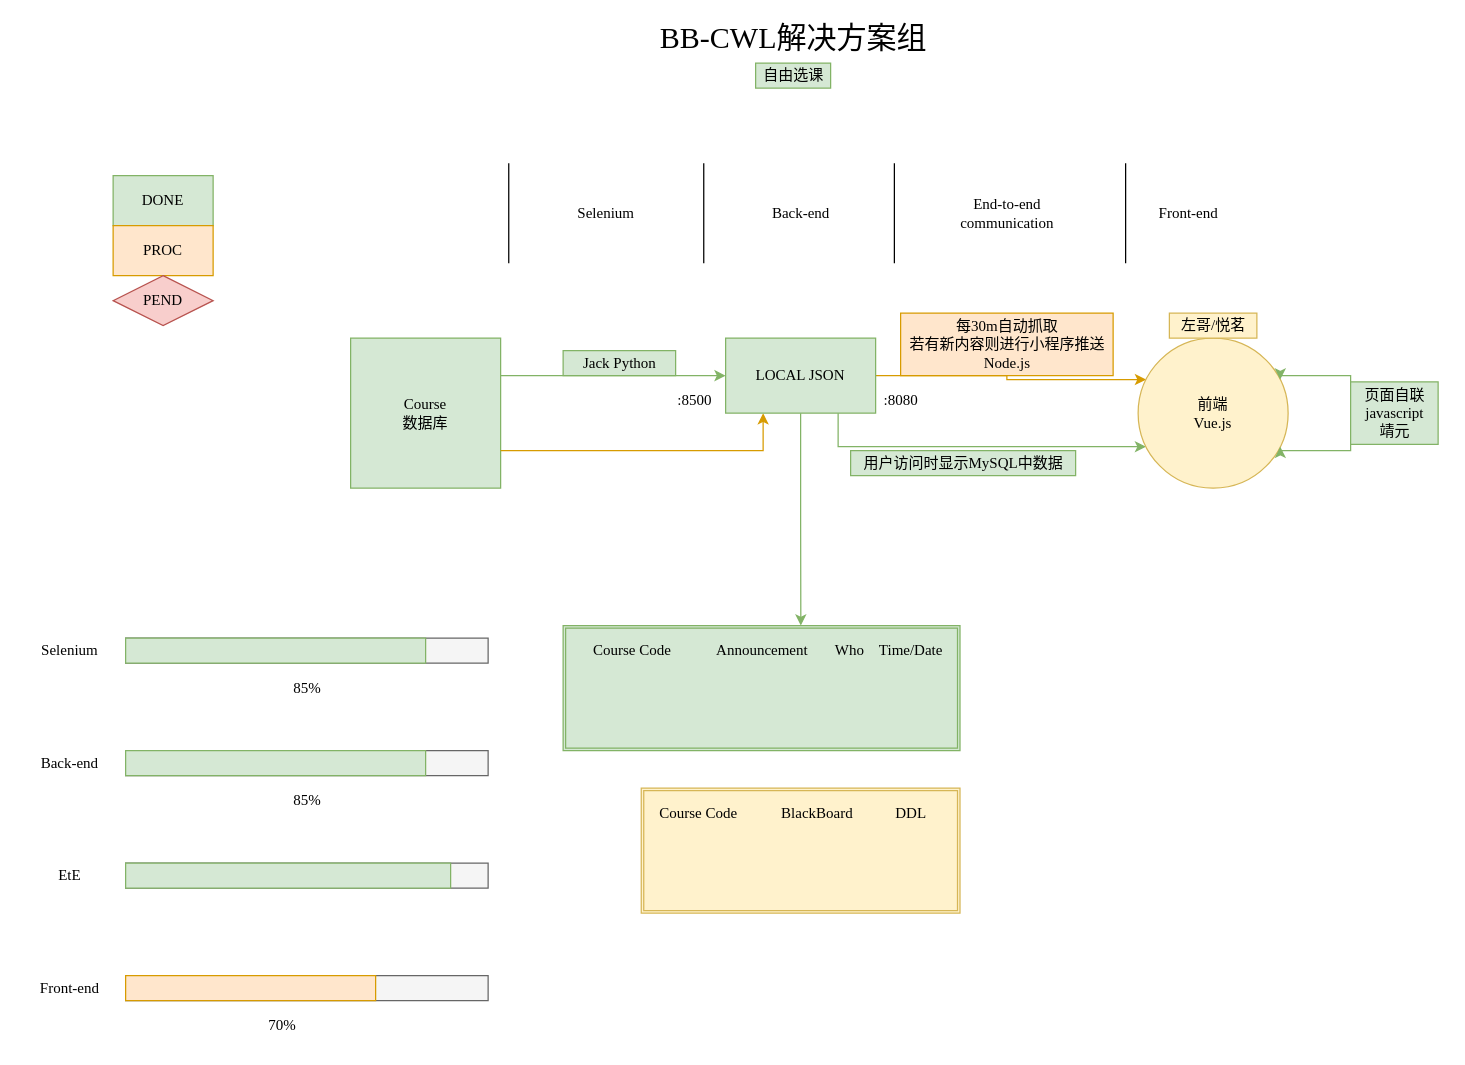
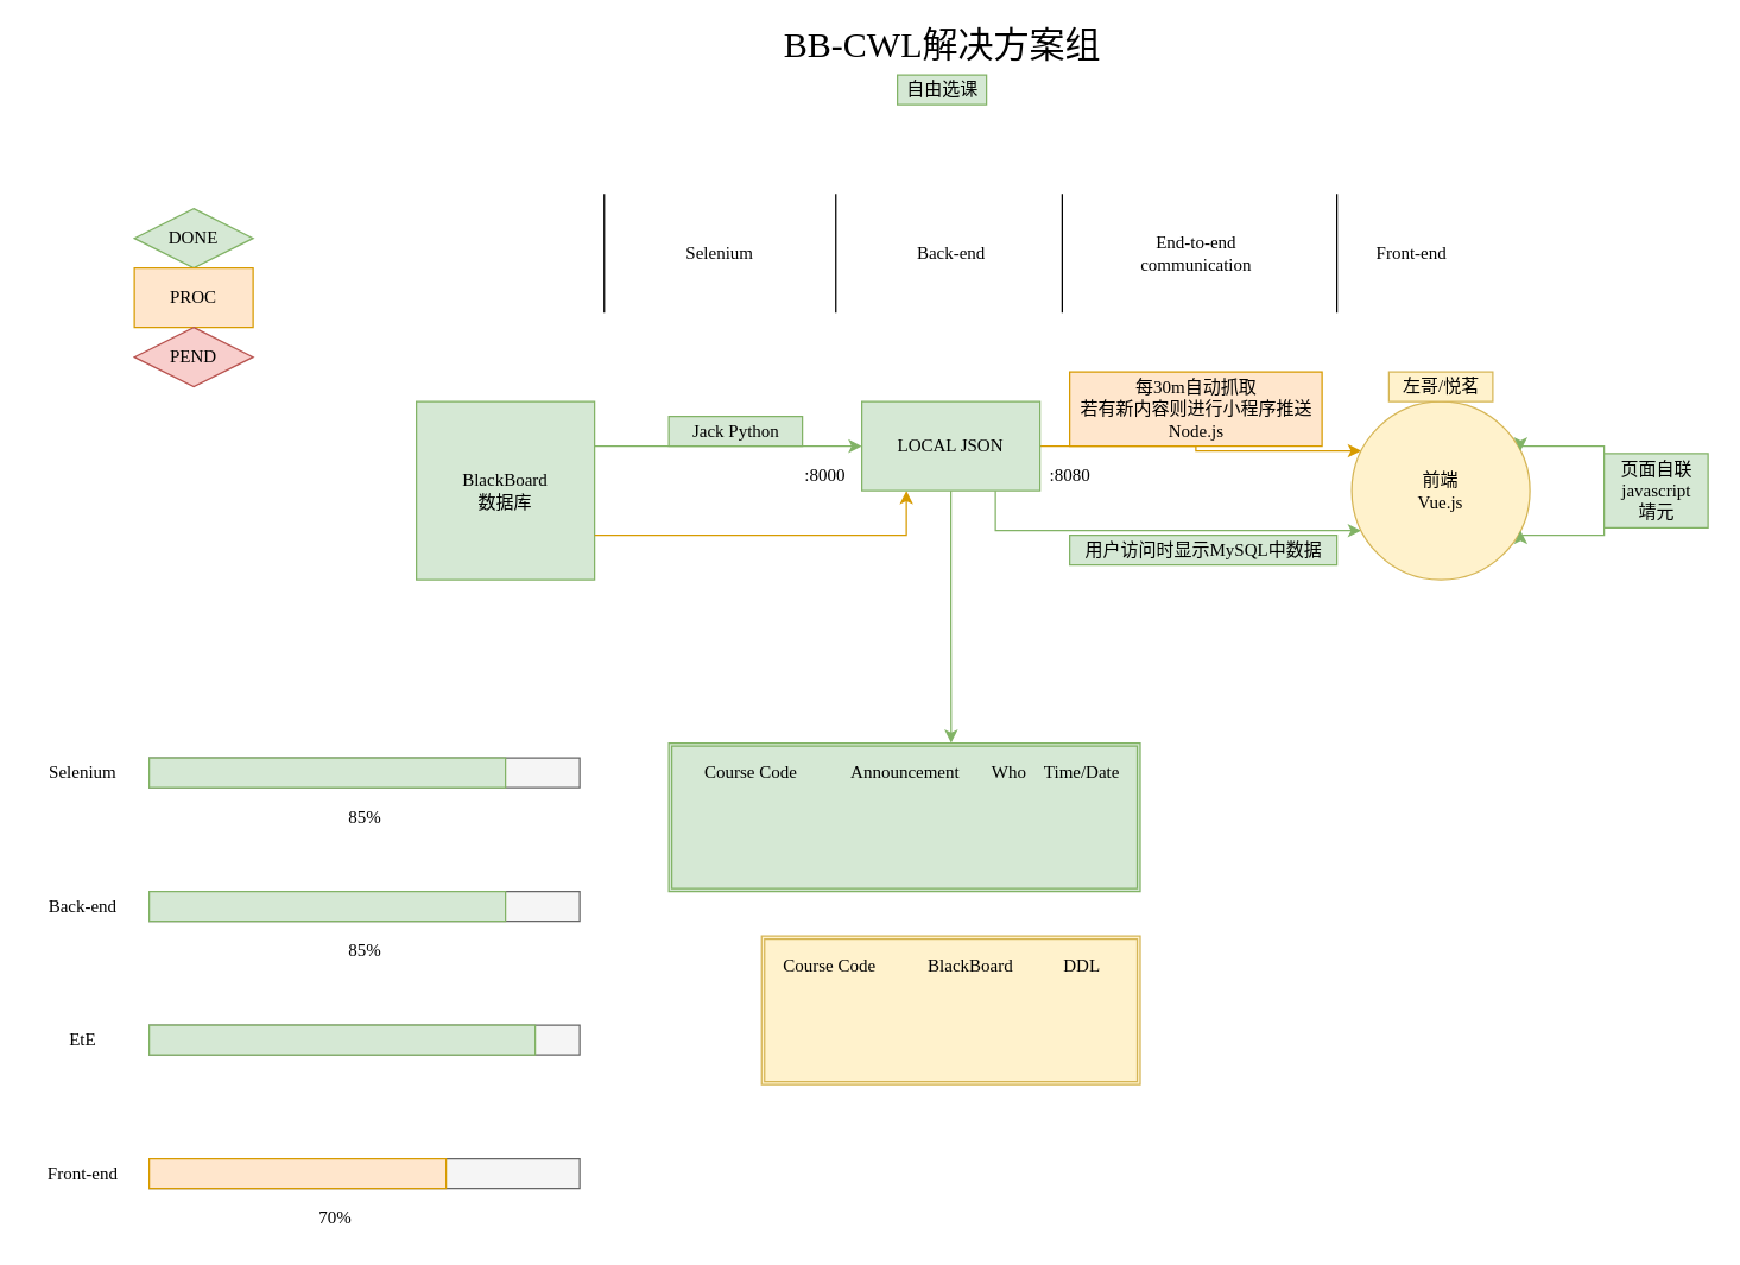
  <mxCell id="0" />
  <mxCell id="1" parent="0" />
  <mxCell id="2" value="" style="shape=ext;double=1;rounded=0;whiteSpace=wrap;html=1;fillColor=#d5e8d4;strokeColor=#82b366;fontFamily=Verdana;" parent="1" vertex="1"><mxGeometry x="450" y="500" width="317.5" height="100" as="geometry" /></mxCell>
  <mxCell id="3" value="&lt;font style=&quot;font-size: 24px&quot;&gt;BB-CWL解决方案组&lt;/font&gt;" style="text;html=1;align=center;verticalAlign=middle;resizable=0;points=[];autosize=1;fontFamily=Verdana;" parent="1" vertex="1"><mxGeometry x="519" y="20" width="230" height="20" as="geometry" /></mxCell>
  <mxCell id="4" style="edgeStyle=orthogonalEdgeStyle;rounded=0;orthogonalLoop=1;jettySize=auto;html=1;exitX=1;exitY=0.25;exitDx=0;exitDy=0;entryX=0;entryY=0.5;entryDx=0;entryDy=0;fontFamily=Verdana;fillColor=#d5e8d4;strokeColor=#82b366;" parent="1" source="5" target="9" edge="1"><mxGeometry relative="1" as="geometry"><mxPoint x="520" y="300" as="targetPoint" /></mxGeometry></mxCell>
- <mxCell id="5" value="Course&lt;br&gt;数据库" style="rounded=0;whiteSpace=wrap;html=1;fontFamily=Verdana;fillColor=#d5e8d4;strokeColor=#82b366;" parent="1" vertex="1"><mxGeometry x="280" y="270" width="120" height="120" as="geometry" /></mxCell>
+ <mxCell id="5" value="BlackBoard&lt;br&gt;数据库" style="rounded=0;whiteSpace=wrap;html=1;fontFamily=Verdana;fillColor=#d5e8d4;strokeColor=#82b366;" parent="1" vertex="1"><mxGeometry x="280" y="270" width="120" height="120" as="geometry" /></mxCell>
  <mxCell id="6" style="edgeStyle=orthogonalEdgeStyle;rounded=0;orthogonalLoop=1;jettySize=auto;html=1;exitX=0.25;exitY=1;exitDx=0;exitDy=0;entryX=1;entryY=0.75;entryDx=0;entryDy=0;fontFamily=Verdana;fillColor=#ffe6cc;strokeColor=#d79b00;startArrow=classic;startFill=1;endArrow=none;endFill=0;" parent="1" source="9" target="5" edge="1"><mxGeometry relative="1" as="geometry"><mxPoint x="550" y="330" as="sourcePoint" /></mxGeometry></mxCell>
  <mxCell id="7" style="edgeStyle=orthogonalEdgeStyle;rounded=0;orthogonalLoop=1;jettySize=auto;html=1;exitX=1;exitY=0.5;exitDx=0;exitDy=0;entryX=0;entryY=0.25;entryDx=0;entryDy=0;fontFamily=Verdana;fillColor=#ffe6cc;strokeColor=#d79b00;" parent="1" source="9" target="12" edge="1"><mxGeometry relative="1" as="geometry" /></mxCell>
  <mxCell id="8" style="edgeStyle=orthogonalEdgeStyle;rounded=0;orthogonalLoop=1;jettySize=auto;html=1;exitX=0.5;exitY=1;exitDx=0;exitDy=0;fillColor=#d5e8d4;strokeColor=#82b366;fontFamily=Verdana;" parent="1" source="9" edge="1"><mxGeometry relative="1" as="geometry"><mxPoint x="640.172" y="500" as="targetPoint" /></mxGeometry></mxCell>
  <mxCell id="9" value="LOCAL JSON" style="rounded=0;whiteSpace=wrap;html=1;fontFamily=Verdana;fillColor=#d5e8d4;strokeColor=#82b366;" parent="1" vertex="1"><mxGeometry x="580" y="270" width="120" height="60" as="geometry" /></mxCell>
  <mxCell id="10" value="Jack Python" style="text;html=1;align=center;verticalAlign=middle;resizable=0;points=[];autosize=1;fontFamily=Verdana;fillColor=#d5e8d4;strokeColor=#82b366;" parent="1" vertex="1"><mxGeometry x="450" y="280" width="90" height="20" as="geometry" /></mxCell>
  <mxCell id="11" style="edgeStyle=orthogonalEdgeStyle;rounded=0;orthogonalLoop=1;jettySize=auto;html=1;exitX=0;exitY=0.75;exitDx=0;exitDy=0;entryX=0.75;entryY=1;entryDx=0;entryDy=0;fontFamily=Verdana;fillColor=#d5e8d4;strokeColor=#82b366;startArrow=classic;startFill=1;endArrow=none;endFill=0;" parent="1" source="12" target="9" edge="1"><mxGeometry relative="1" as="geometry" /></mxCell>
  <mxCell id="12" value="前端&lt;br&gt;Vue.js" style="ellipse;whiteSpace=wrap;html=1;fontFamily=Verdana;fillColor=#fff2cc;strokeColor=#d6b656;" parent="1" vertex="1"><mxGeometry x="910" y="270" width="120" height="120" as="geometry" /></mxCell>
- <mxCell id="13" value="用户访问时显示MySQL中数据" style="text;html=1;align=center;verticalAlign=middle;resizable=0;points=[];autosize=1;fillColor=#d5e8d4;strokeColor=#82b366;fontFamily=Verdana;" parent="1" vertex="1"><mxGeometry x="680" y="360" width="180" height="20" as="geometry" /></mxCell>
+ <mxCell id="13" value="用户访问时显示MySQL中数据" style="text;html=1;align=center;verticalAlign=middle;resizable=0;points=[];autosize=1;fillColor=#d5e8d4;strokeColor=#82b366;fontFamily=Verdana;" parent="1" vertex="1"><mxGeometry x="720" y="360" width="180" height="20" as="geometry" /></mxCell>
  <mxCell id="14" value="自由选课" style="text;html=1;align=center;verticalAlign=middle;resizable=0;points=[];autosize=1;fillColor=#d5e8d4;strokeColor=#82b366;fontFamily=Verdana;" parent="1" vertex="1"><mxGeometry x="604" y="50" width="60" height="20" as="geometry" /></mxCell>
  <mxCell id="15" value="每30m自动抓取&lt;br&gt;若有新内容则进行小程序推送&lt;br&gt;Node.js" style="text;html=1;align=center;verticalAlign=middle;resizable=0;points=[];autosize=1;fillColor=#ffe6cc;strokeColor=#d79b00;fontFamily=Verdana;" parent="1" vertex="1"><mxGeometry x="720" y="250" width="170" height="50" as="geometry" /></mxCell>
  <mxCell id="16" value="Course Code" style="text;html=1;align=center;verticalAlign=middle;resizable=0;points=[];autosize=1;fontFamily=Verdana;" parent="1" vertex="1"><mxGeometry x="460" y="510" width="90" height="20" as="geometry" /></mxCell>
  <mxCell id="17" value="Announcement" style="text;html=1;align=center;verticalAlign=middle;resizable=0;points=[];autosize=1;fontFamily=Verdana;" parent="1" vertex="1"><mxGeometry x="553.75" y="510" width="110" height="20" as="geometry" /></mxCell>
  <mxCell id="18" value="Time/Date" style="text;html=1;align=center;verticalAlign=middle;resizable=0;points=[];autosize=1;fontFamily=Verdana;" parent="1" vertex="1"><mxGeometry x="687.5" y="510" width="80" height="20" as="geometry" /></mxCell>
  <mxCell id="19" value="" style="shape=ext;double=1;rounded=0;whiteSpace=wrap;html=1;fillColor=#fff2cc;strokeColor=#d6b656;fontFamily=Verdana;" parent="1" vertex="1"><mxGeometry x="512.5" y="630" width="255" height="100" as="geometry" /></mxCell>
  <mxCell id="20" value="Course Code" style="text;html=1;align=center;verticalAlign=middle;resizable=0;points=[];autosize=1;fontFamily=Verdana;" parent="1" vertex="1"><mxGeometry x="512.5" y="640" width="90" height="20" as="geometry" /></mxCell>
  <mxCell id="21" value="BlackBoard" style="text;html=1;align=center;verticalAlign=middle;resizable=0;points=[];autosize=1;fontFamily=Verdana;" parent="1" vertex="1"><mxGeometry x="607.5" y="640" width="90" height="20" as="geometry" /></mxCell>
  <mxCell id="22" value="DDL" style="text;html=1;align=center;verticalAlign=middle;resizable=0;points=[];autosize=1;fontFamily=Verdana;" parent="1" vertex="1"><mxGeometry x="707.5" y="640" width="40" height="20" as="geometry" /></mxCell>
  <mxCell id="23" value=":8080" style="text;html=1;align=center;verticalAlign=middle;resizable=0;points=[];autosize=1;fontFamily=Verdana;" parent="1" vertex="1"><mxGeometry x="695" y="310" width="50" height="20" as="geometry" /></mxCell>
- <mxCell id="24" value=":8500" style="text;html=1;align=center;verticalAlign=middle;resizable=0;points=[];autosize=1;fontFamily=Verdana;" parent="1" vertex="1"><mxGeometry x="530" y="310" width="50" height="20" as="geometry" /></mxCell>
+ <mxCell id="24" value=":8000" style="text;html=1;align=center;verticalAlign=middle;resizable=0;points=[];autosize=1;fontFamily=Verdana;" parent="1" vertex="1"><mxGeometry x="530" y="310" width="50" height="20" as="geometry" /></mxCell>
  <mxCell id="25" value="Who" style="text;html=1;align=center;verticalAlign=middle;resizable=0;points=[];autosize=1;fontFamily=Verdana;" parent="1" vertex="1"><mxGeometry x="658.75" y="510" width="40" height="20" as="geometry" /></mxCell>
- <mxCell id="26" value="DONE" style="rounded=0;whiteSpace=wrap;html=1;fillColor=#d5e8d4;strokeColor=#82b366;fontFamily=Verdana;" parent="1" vertex="1"><mxGeometry x="90" y="140" width="80" height="40" as="geometry" /></mxCell>
+ <mxCell id="26" value="DONE" style="rhombus;whiteSpace=wrap;html=1;fillColor=#d5e8d4;strokeColor=#82b366;fontFamily=Verdana;" parent="1" vertex="1"><mxGeometry x="90" y="140" width="80" height="40" as="geometry" /></mxCell>
  <mxCell id="27" value="PROC" style="rounded=0;whiteSpace=wrap;html=1;fillColor=#ffe6cc;strokeColor=#d79b00;fontFamily=Verdana;" parent="1" vertex="1"><mxGeometry x="90" y="180" width="80" height="40" as="geometry" /></mxCell>
  <mxCell id="28" value="PEND" style="rhombus;whiteSpace=wrap;html=1;fillColor=#f8cecc;strokeColor=#b85450;fontFamily=Verdana;" parent="1" vertex="1"><mxGeometry x="90" y="220" width="80" height="40" as="geometry" /></mxCell>
  <mxCell id="29" value="左哥/悦茗" style="text;html=1;align=center;verticalAlign=middle;resizable=0;points=[];autosize=1;fillColor=#fff2cc;strokeColor=#d6b656;fontFamily=Verdana;" parent="1" vertex="1"><mxGeometry x="935" y="250" width="70" height="20" as="geometry" /></mxCell>
  <mxCell id="30" value="" style="rounded=0;whiteSpace=wrap;html=1;fillColor=#f5f5f5;strokeColor=#666666;fontColor=#333333;fontFamily=Verdana;" parent="1" vertex="1"><mxGeometry x="100" y="510" width="290" height="20" as="geometry" /></mxCell>
  <mxCell id="31" value="" style="rounded=0;whiteSpace=wrap;html=1;fillColor=#d5e8d4;strokeColor=#82b366;fontFamily=Verdana;" parent="1" vertex="1"><mxGeometry x="100" y="510" width="240" height="20" as="geometry" /></mxCell>
  <mxCell id="32" value="&lt;font&gt;85%&lt;/font&gt;" style="text;html=1;align=center;verticalAlign=middle;resizable=0;points=[];autosize=1;fontFamily=Verdana;" parent="1" vertex="1"><mxGeometry x="225" y="540" width="40" height="20" as="geometry" /></mxCell>
  <mxCell id="33" style="edgeStyle=orthogonalEdgeStyle;rounded=0;orthogonalLoop=1;jettySize=auto;html=1;exitX=1;exitY=0.75;exitDx=0;exitDy=0;entryX=1;entryY=0.25;entryDx=0;entryDy=0;startArrow=classic;startFill=1;endArrow=classic;endFill=1;fontFamily=Verdana;fillColor=#d5e8d4;strokeColor=#82b366;" parent="1" source="12" target="12" edge="1"><mxGeometry relative="1" as="geometry"><Array as="points"><mxPoint x="1080" y="360" /><mxPoint x="1080" y="300" /></Array></mxGeometry></mxCell>
  <mxCell id="34" value="页面自联&lt;br&gt;javascript&lt;br&gt;靖元" style="text;html=1;align=center;verticalAlign=middle;resizable=0;points=[];autosize=1;fontFamily=Verdana;fillColor=#d5e8d4;strokeColor=#82b366;" parent="1" vertex="1"><mxGeometry x="1080" y="305" width="70" height="50" as="geometry" /></mxCell>
  <mxCell id="35" value="Selenium" style="text;html=1;align=center;verticalAlign=middle;resizable=0;points=[];autosize=1;fontFamily=Verdana;" parent="1" vertex="1"><mxGeometry x="20" y="510" width="70" height="20" as="geometry" /></mxCell>
  <mxCell id="36" value="" style="endArrow=none;html=1;fontFamily=Verdana;" parent="1" edge="1"><mxGeometry width="50" height="50" relative="1" as="geometry"><mxPoint x="900" y="210" as="sourcePoint" /><mxPoint x="900" y="130" as="targetPoint" /></mxGeometry></mxCell>
  <mxCell id="37" value="Front-end" style="text;html=1;align=center;verticalAlign=middle;resizable=0;points=[];autosize=1;fontFamily=Verdana;" parent="1" vertex="1"><mxGeometry x="915" y="160" width="70" height="20" as="geometry" /></mxCell>
  <mxCell id="38" value="" style="endArrow=none;html=1;fontFamily=Verdana;" parent="1" edge="1"><mxGeometry width="50" height="50" relative="1" as="geometry"><mxPoint x="715" y="210" as="sourcePoint" /><mxPoint x="715" y="130" as="targetPoint" /></mxGeometry></mxCell>
  <mxCell id="39" value="End-to-end&lt;br&gt;communication" style="text;html=1;align=center;verticalAlign=middle;resizable=0;points=[];autosize=1;fontFamily=Verdana;" parent="1" vertex="1"><mxGeometry x="750" y="155" width="110" height="30" as="geometry" /></mxCell>
  <mxCell id="40" value="" style="endArrow=none;html=1;fontFamily=Verdana;" parent="1" edge="1"><mxGeometry width="50" height="50" relative="1" as="geometry"><mxPoint x="562.5" y="210" as="sourcePoint" /><mxPoint x="562.5" y="130" as="targetPoint" /></mxGeometry></mxCell>
  <mxCell id="41" value="Back-end" style="text;html=1;align=center;verticalAlign=middle;resizable=0;points=[];autosize=1;fontFamily=Verdana;" parent="1" vertex="1"><mxGeometry x="605" y="160" width="70" height="20" as="geometry" /></mxCell>
  <mxCell id="42" value="" style="endArrow=none;html=1;fontFamily=Verdana;" parent="1" edge="1"><mxGeometry width="50" height="50" relative="1" as="geometry"><mxPoint x="406.5" y="210" as="sourcePoint" /><mxPoint x="406.5" y="130" as="targetPoint" /></mxGeometry></mxCell>
  <mxCell id="43" value="Selenium" style="text;html=1;align=center;verticalAlign=middle;resizable=0;points=[];autosize=1;fontFamily=Verdana;" parent="1" vertex="1"><mxGeometry x="449" y="160" width="70" height="20" as="geometry" /></mxCell>
  <mxCell id="44" value="" style="rounded=0;whiteSpace=wrap;html=1;fillColor=#f5f5f5;strokeColor=#666666;fontColor=#333333;fontFamily=Verdana;" parent="1" vertex="1"><mxGeometry x="100" y="600" width="290" height="20" as="geometry" /></mxCell>
  <mxCell id="45" value="" style="rounded=0;whiteSpace=wrap;html=1;fillColor=#d5e8d4;strokeColor=#82b366;fontFamily=Verdana;" parent="1" vertex="1"><mxGeometry x="100" y="600" width="240" height="20" as="geometry" /></mxCell>
  <mxCell id="46" value="&lt;font&gt;85%&lt;/font&gt;" style="text;html=1;align=center;verticalAlign=middle;resizable=0;points=[];autosize=1;fontFamily=Verdana;" parent="1" vertex="1"><mxGeometry x="225" y="630" width="40" height="20" as="geometry" /></mxCell>
  <mxCell id="47" value="Back-end" style="text;html=1;align=center;verticalAlign=middle;resizable=0;points=[];autosize=1;fontFamily=Verdana;" parent="1" vertex="1"><mxGeometry x="20" y="600" width="70" height="20" as="geometry" /></mxCell>
  <mxCell id="48" value="" style="rounded=0;whiteSpace=wrap;html=1;fillColor=#f5f5f5;strokeColor=#666666;fontColor=#333333;fontFamily=Verdana;" parent="1" vertex="1"><mxGeometry x="100" y="690" width="290" height="20" as="geometry" /></mxCell>
  <mxCell id="49" value="EtE" style="text;html=1;align=center;verticalAlign=middle;resizable=0;points=[];autosize=1;fontFamily=Verdana;" parent="1" vertex="1"><mxGeometry x="35" y="690" width="40" height="20" as="geometry" /></mxCell>
  <mxCell id="50" value="" style="rounded=0;whiteSpace=wrap;html=1;fillColor=#f5f5f5;strokeColor=#666666;fontColor=#333333;fontFamily=Verdana;" parent="1" vertex="1"><mxGeometry x="100" y="780" width="290" height="20" as="geometry" /></mxCell>
  <mxCell id="51" value="" style="rounded=0;whiteSpace=wrap;html=1;fillColor=#ffe6cc;strokeColor=#d79b00;fontFamily=Verdana;" parent="1" vertex="1"><mxGeometry x="100" y="780" width="200" height="20" as="geometry" /></mxCell>
  <mxCell id="52" value="&lt;font&gt;70%&lt;/font&gt;" style="text;html=1;align=center;verticalAlign=middle;resizable=0;points=[];autosize=1;fontFamily=Verdana;" parent="1" vertex="1"><mxGeometry x="205" y="810" width="40" height="20" as="geometry" /></mxCell>
  <mxCell id="53" value="Front-end" style="text;html=1;align=center;verticalAlign=middle;resizable=0;points=[];autosize=1;fontFamily=Verdana;" parent="1" vertex="1"><mxGeometry x="20" y="780" width="70" height="20" as="geometry" /></mxCell>
  <mxCell id="54" value="" style="rounded=0;whiteSpace=wrap;html=1;fillColor=#d5e8d4;strokeColor=#82b366;fontFamily=Verdana;" parent="1" vertex="1"><mxGeometry x="100" y="690" width="260" height="20" as="geometry" /></mxCell>
